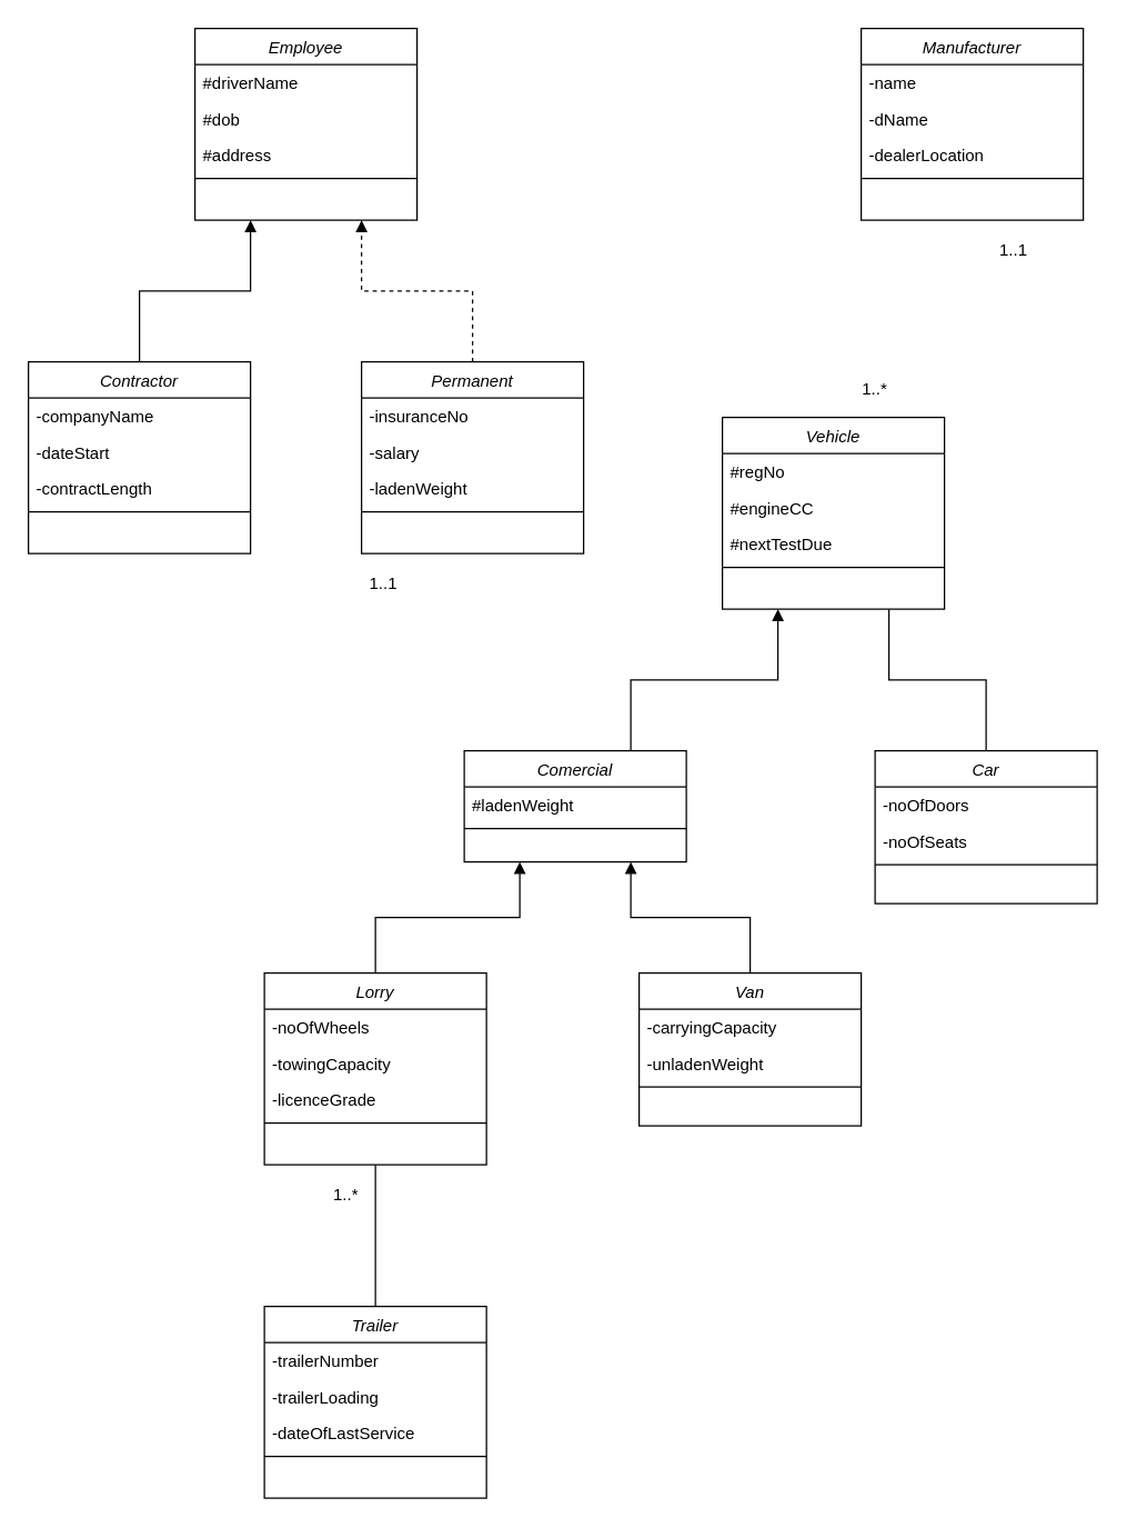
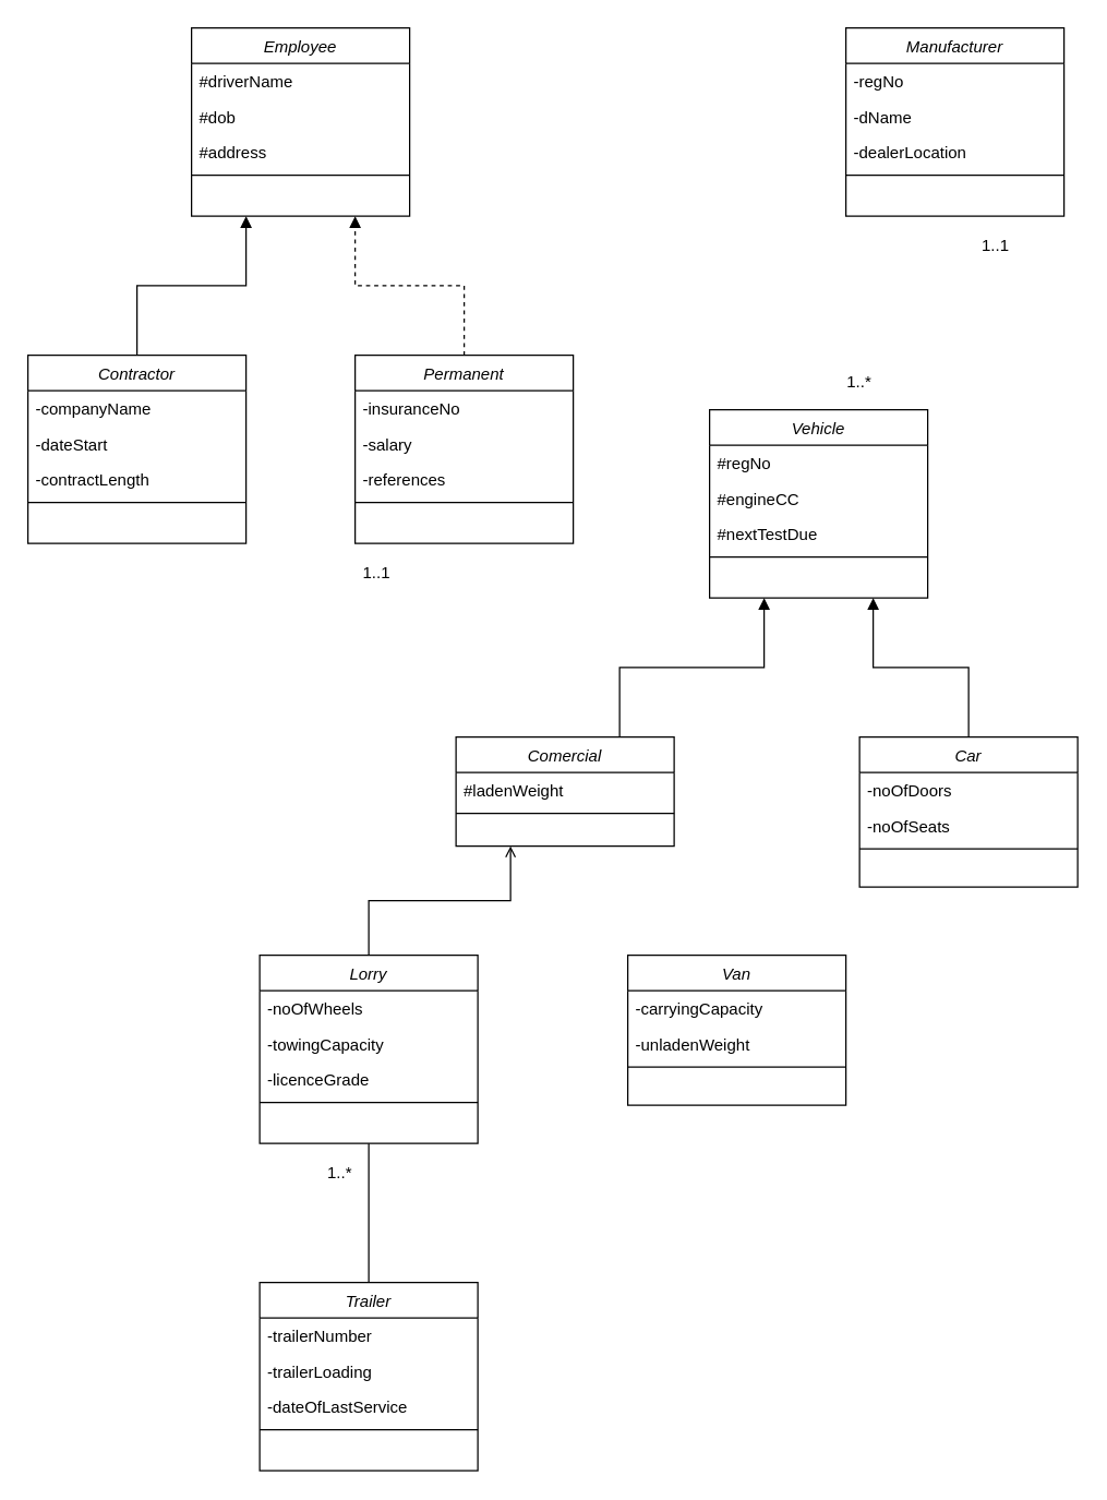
  <mxCell id="0" />
  <mxCell id="1" parent="0" />
  <mxCell id="2" value="Employee" style="swimlane;fontStyle=2;align=center;verticalAlign=top;childLayout=stackLayout;horizontal=1;startSize=26;horizontalStack=0;resizeParent=1;resizeLast=0;collapsible=1;marginBottom=0;rounded=0;shadow=0;strokeWidth=1;" parent="1" vertex="1"><mxGeometry x="140" y="20" width="160" height="138" as="geometry"><mxRectangle x="230" y="140" width="160" height="26" as="alternateBounds" /></mxGeometry></mxCell>
  <mxCell id="3" value="#driverName" style="text;align=left;verticalAlign=top;spacingLeft=4;spacingRight=4;overflow=hidden;rotatable=0;points=[[0,0.5],[1,0.5]];portConstraint=eastwest;" parent="2" vertex="1"><mxGeometry y="26" width="160" height="26" as="geometry" /></mxCell>
  <mxCell id="4" value="#dob" style="text;align=left;verticalAlign=top;spacingLeft=4;spacingRight=4;overflow=hidden;rotatable=0;points=[[0,0.5],[1,0.5]];portConstraint=eastwest;rounded=0;shadow=0;html=0;" parent="2" vertex="1"><mxGeometry y="52" width="160" height="26" as="geometry" /></mxCell>
  <mxCell id="5" value="#address" style="text;align=left;verticalAlign=top;spacingLeft=4;spacingRight=4;overflow=hidden;rotatable=0;points=[[0,0.5],[1,0.5]];portConstraint=eastwest;rounded=0;shadow=0;html=0;" parent="2" vertex="1"><mxGeometry y="78" width="160" height="26" as="geometry" /></mxCell>
  <mxCell id="6" value="" style="line;html=1;strokeWidth=1;align=left;verticalAlign=middle;spacingTop=-1;spacingLeft=3;spacingRight=3;rotatable=0;labelPosition=right;points=[];portConstraint=eastwest;" parent="2" vertex="1"><mxGeometry y="104" width="160" height="8" as="geometry" /></mxCell>
  <mxCell id="7" style="edgeStyle=orthogonalEdgeStyle;rounded=0;orthogonalLoop=1;jettySize=auto;html=1;exitX=0.5;exitY=0;exitDx=0;exitDy=0;entryX=0.75;entryY=1;entryDx=0;entryDy=0;endArrow=block;endFill=1;dashed=1;" edge="1" parent="1" source="8" target="2"><mxGeometry relative="1" as="geometry" /></mxCell>
  <mxCell id="8" value="Permanent" style="swimlane;fontStyle=2;align=center;verticalAlign=top;childLayout=stackLayout;horizontal=1;startSize=26;horizontalStack=0;resizeParent=1;resizeLast=0;collapsible=1;marginBottom=0;rounded=0;shadow=0;strokeWidth=1;" vertex="1" parent="1"><mxGeometry x="260" y="260" width="160" height="138" as="geometry"><mxRectangle x="230" y="140" width="160" height="26" as="alternateBounds" /></mxGeometry></mxCell>
  <mxCell id="9" value="-insuranceNo" style="text;align=left;verticalAlign=top;spacingLeft=4;spacingRight=4;overflow=hidden;rotatable=0;points=[[0,0.5],[1,0.5]];portConstraint=eastwest;" vertex="1" parent="8"><mxGeometry y="26" width="160" height="26" as="geometry" /></mxCell>
  <mxCell id="10" value="-salary" style="text;align=left;verticalAlign=top;spacingLeft=4;spacingRight=4;overflow=hidden;rotatable=0;points=[[0,0.5],[1,0.5]];portConstraint=eastwest;rounded=0;shadow=0;html=0;" vertex="1" parent="8"><mxGeometry y="52" width="160" height="26" as="geometry" /></mxCell>
- <mxCell id="11" value="-ladenWeight" style="text;align=left;verticalAlign=top;spacingLeft=4;spacingRight=4;overflow=hidden;rotatable=0;points=[[0,0.5],[1,0.5]];portConstraint=eastwest;rounded=0;shadow=0;html=0;" vertex="1" parent="8"><mxGeometry y="78" width="160" height="26" as="geometry" /></mxCell>
+ <mxCell id="11" value="-references" style="text;align=left;verticalAlign=top;spacingLeft=4;spacingRight=4;overflow=hidden;rotatable=0;points=[[0,0.5],[1,0.5]];portConstraint=eastwest;rounded=0;shadow=0;html=0;" vertex="1" parent="8"><mxGeometry y="78" width="160" height="26" as="geometry" /></mxCell>
  <mxCell id="12" value="" style="line;html=1;strokeWidth=1;align=left;verticalAlign=middle;spacingTop=-1;spacingLeft=3;spacingRight=3;rotatable=0;labelPosition=right;points=[];portConstraint=eastwest;" vertex="1" parent="8"><mxGeometry y="104" width="160" height="8" as="geometry" /></mxCell>
  <mxCell id="13" style="edgeStyle=orthogonalEdgeStyle;rounded=0;orthogonalLoop=1;jettySize=auto;html=1;exitX=0.5;exitY=0;exitDx=0;exitDy=0;entryX=0.25;entryY=1;entryDx=0;entryDy=0;endArrow=block;endFill=1;" edge="1" parent="1" source="14" target="2"><mxGeometry relative="1" as="geometry" /></mxCell>
  <mxCell id="14" value="Contractor" style="swimlane;fontStyle=2;align=center;verticalAlign=top;childLayout=stackLayout;horizontal=1;startSize=26;horizontalStack=0;resizeParent=1;resizeLast=0;collapsible=1;marginBottom=0;rounded=0;shadow=0;strokeWidth=1;" vertex="1" parent="1"><mxGeometry x="20" y="260" width="160" height="138" as="geometry"><mxRectangle x="230" y="140" width="160" height="26" as="alternateBounds" /></mxGeometry></mxCell>
  <mxCell id="15" value="-companyName" style="text;align=left;verticalAlign=top;spacingLeft=4;spacingRight=4;overflow=hidden;rotatable=0;points=[[0,0.5],[1,0.5]];portConstraint=eastwest;" vertex="1" parent="14"><mxGeometry y="26" width="160" height="26" as="geometry" /></mxCell>
  <mxCell id="16" value="-dateStart" style="text;align=left;verticalAlign=top;spacingLeft=4;spacingRight=4;overflow=hidden;rotatable=0;points=[[0,0.5],[1,0.5]];portConstraint=eastwest;rounded=0;shadow=0;html=0;" vertex="1" parent="14"><mxGeometry y="52" width="160" height="26" as="geometry" /></mxCell>
  <mxCell id="17" value="-contractLength" style="text;align=left;verticalAlign=top;spacingLeft=4;spacingRight=4;overflow=hidden;rotatable=0;points=[[0,0.5],[1,0.5]];portConstraint=eastwest;rounded=0;shadow=0;html=0;" vertex="1" parent="14"><mxGeometry y="78" width="160" height="26" as="geometry" /></mxCell>
  <mxCell id="18" value="" style="line;html=1;strokeWidth=1;align=left;verticalAlign=middle;spacingTop=-1;spacingLeft=3;spacingRight=3;rotatable=0;labelPosition=right;points=[];portConstraint=eastwest;" vertex="1" parent="14"><mxGeometry y="104" width="160" height="8" as="geometry" /></mxCell>
  <mxCell id="19" value="Manufacturer" style="swimlane;fontStyle=2;align=center;verticalAlign=top;childLayout=stackLayout;horizontal=1;startSize=26;horizontalStack=0;resizeParent=1;resizeLast=0;collapsible=1;marginBottom=0;rounded=0;shadow=0;strokeWidth=1;" vertex="1" parent="1"><mxGeometry x="620" y="20" width="160" height="138" as="geometry"><mxRectangle x="230" y="140" width="160" height="26" as="alternateBounds" /></mxGeometry></mxCell>
- <mxCell id="20" value="-name" style="text;align=left;verticalAlign=top;spacingLeft=4;spacingRight=4;overflow=hidden;rotatable=0;points=[[0,0.5],[1,0.5]];portConstraint=eastwest;" vertex="1" parent="19"><mxGeometry y="26" width="160" height="26" as="geometry" /></mxCell>
+ <mxCell id="20" value="-regNo" style="text;align=left;verticalAlign=top;spacingLeft=4;spacingRight=4;overflow=hidden;rotatable=0;points=[[0,0.5],[1,0.5]];portConstraint=eastwest;" vertex="1" parent="19"><mxGeometry y="26" width="160" height="26" as="geometry" /></mxCell>
  <mxCell id="21" value="-dName" style="text;align=left;verticalAlign=top;spacingLeft=4;spacingRight=4;overflow=hidden;rotatable=0;points=[[0,0.5],[1,0.5]];portConstraint=eastwest;rounded=0;shadow=0;html=0;" vertex="1" parent="19"><mxGeometry y="52" width="160" height="26" as="geometry" /></mxCell>
  <mxCell id="22" value="-dealerLocation" style="text;align=left;verticalAlign=top;spacingLeft=4;spacingRight=4;overflow=hidden;rotatable=0;points=[[0,0.5],[1,0.5]];portConstraint=eastwest;rounded=0;shadow=0;html=0;" vertex="1" parent="19"><mxGeometry y="78" width="160" height="26" as="geometry" /></mxCell>
  <mxCell id="23" value="" style="line;html=1;strokeWidth=1;align=left;verticalAlign=middle;spacingTop=-1;spacingLeft=3;spacingRight=3;rotatable=0;labelPosition=right;points=[];portConstraint=eastwest;" vertex="1" parent="19"><mxGeometry y="104" width="160" height="8" as="geometry" /></mxCell>
  <mxCell id="24" value="Vehicle" style="swimlane;fontStyle=2;align=center;verticalAlign=top;childLayout=stackLayout;horizontal=1;startSize=26;horizontalStack=0;resizeParent=1;resizeLast=0;collapsible=1;marginBottom=0;rounded=0;shadow=0;strokeWidth=1;" vertex="1" parent="1"><mxGeometry x="520" y="300" width="160" height="138" as="geometry"><mxRectangle x="230" y="140" width="160" height="26" as="alternateBounds" /></mxGeometry></mxCell>
  <mxCell id="25" value="#regNo" style="text;align=left;verticalAlign=top;spacingLeft=4;spacingRight=4;overflow=hidden;rotatable=0;points=[[0,0.5],[1,0.5]];portConstraint=eastwest;" vertex="1" parent="24"><mxGeometry y="26" width="160" height="26" as="geometry" /></mxCell>
  <mxCell id="26" value="#engineCC" style="text;align=left;verticalAlign=top;spacingLeft=4;spacingRight=4;overflow=hidden;rotatable=0;points=[[0,0.5],[1,0.5]];portConstraint=eastwest;rounded=0;shadow=0;html=0;" vertex="1" parent="24"><mxGeometry y="52" width="160" height="26" as="geometry" /></mxCell>
  <mxCell id="27" value="#nextTestDue" style="text;align=left;verticalAlign=top;spacingLeft=4;spacingRight=4;overflow=hidden;rotatable=0;points=[[0,0.5],[1,0.5]];portConstraint=eastwest;rounded=0;shadow=0;html=0;" vertex="1" parent="24"><mxGeometry y="78" width="160" height="26" as="geometry" /></mxCell>
  <mxCell id="28" value="" style="line;html=1;strokeWidth=1;align=left;verticalAlign=middle;spacingTop=-1;spacingLeft=3;spacingRight=3;rotatable=0;labelPosition=right;points=[];portConstraint=eastwest;" vertex="1" parent="24"><mxGeometry y="104" width="160" height="8" as="geometry" /></mxCell>
  <mxCell id="29" style="edgeStyle=orthogonalEdgeStyle;rounded=0;orthogonalLoop=1;jettySize=auto;html=1;exitX=0.75;exitY=0;exitDx=0;exitDy=0;entryX=0.25;entryY=1;entryDx=0;entryDy=0;endArrow=block;endFill=1;" edge="1" parent="1" source="30" target="24"><mxGeometry relative="1" as="geometry" /></mxCell>
  <mxCell id="30" value="Comercial" style="swimlane;fontStyle=2;align=center;verticalAlign=top;childLayout=stackLayout;horizontal=1;startSize=26;horizontalStack=0;resizeParent=1;resizeLast=0;collapsible=1;marginBottom=0;rounded=0;shadow=0;strokeWidth=1;" vertex="1" parent="1"><mxGeometry x="334" y="540" width="160" height="80" as="geometry"><mxRectangle x="230" y="140" width="160" height="26" as="alternateBounds" /></mxGeometry></mxCell>
  <mxCell id="31" value="#ladenWeight" style="text;align=left;verticalAlign=top;spacingLeft=4;spacingRight=4;overflow=hidden;rotatable=0;points=[[0,0.5],[1,0.5]];portConstraint=eastwest;" vertex="1" parent="30"><mxGeometry y="26" width="160" height="26" as="geometry" /></mxCell>
  <mxCell id="32" value="" style="line;html=1;strokeWidth=1;align=left;verticalAlign=middle;spacingTop=-1;spacingLeft=3;spacingRight=3;rotatable=0;labelPosition=right;points=[];portConstraint=eastwest;" vertex="1" parent="30"><mxGeometry y="52" width="160" height="8" as="geometry" /></mxCell>
- <mxCell id="33" style="edgeStyle=orthogonalEdgeStyle;rounded=0;orthogonalLoop=1;jettySize=auto;html=1;exitX=0.5;exitY=0;exitDx=0;exitDy=0;entryX=0.75;entryY=1;entryDx=0;entryDy=0;endArrow=none;endFill=1;" edge="1" parent="1" source="34" target="24"><mxGeometry relative="1" as="geometry" /></mxCell>
+ <mxCell id="33" style="edgeStyle=orthogonalEdgeStyle;rounded=0;orthogonalLoop=1;jettySize=auto;html=1;exitX=0.5;exitY=0;exitDx=0;exitDy=0;entryX=0.75;entryY=1;entryDx=0;entryDy=0;endArrow=block;endFill=1;" edge="1" parent="1" source="34" target="24"><mxGeometry relative="1" as="geometry" /></mxCell>
  <mxCell id="34" value="Car" style="swimlane;fontStyle=2;align=center;verticalAlign=top;childLayout=stackLayout;horizontal=1;startSize=26;horizontalStack=0;resizeParent=1;resizeLast=0;collapsible=1;marginBottom=0;rounded=0;shadow=0;strokeWidth=1;" vertex="1" parent="1"><mxGeometry x="630" y="540" width="160" height="110" as="geometry"><mxRectangle x="230" y="140" width="160" height="26" as="alternateBounds" /></mxGeometry></mxCell>
  <mxCell id="35" value="-noOfDoors" style="text;align=left;verticalAlign=top;spacingLeft=4;spacingRight=4;overflow=hidden;rotatable=0;points=[[0,0.5],[1,0.5]];portConstraint=eastwest;" vertex="1" parent="34"><mxGeometry y="26" width="160" height="26" as="geometry" /></mxCell>
  <mxCell id="36" value="-noOfSeats" style="text;align=left;verticalAlign=top;spacingLeft=4;spacingRight=4;overflow=hidden;rotatable=0;points=[[0,0.5],[1,0.5]];portConstraint=eastwest;rounded=0;shadow=0;html=0;" vertex="1" parent="34"><mxGeometry y="52" width="160" height="26" as="geometry" /></mxCell>
  <mxCell id="37" value="" style="line;html=1;strokeWidth=1;align=left;verticalAlign=middle;spacingTop=-1;spacingLeft=3;spacingRight=3;rotatable=0;labelPosition=right;points=[];portConstraint=eastwest;" vertex="1" parent="34"><mxGeometry y="78" width="160" height="8" as="geometry" /></mxCell>
- <mxCell id="38" style="edgeStyle=orthogonalEdgeStyle;rounded=0;orthogonalLoop=1;jettySize=auto;html=1;exitX=0.5;exitY=0;exitDx=0;exitDy=0;entryX=0.75;entryY=1;entryDx=0;entryDy=0;endArrow=block;endFill=1;" edge="1" parent="1" source="39" target="30"><mxGeometry relative="1" as="geometry" /></mxCell>
  <mxCell id="39" value="Van" style="swimlane;fontStyle=2;align=center;verticalAlign=top;childLayout=stackLayout;horizontal=1;startSize=26;horizontalStack=0;resizeParent=1;resizeLast=0;collapsible=1;marginBottom=0;rounded=0;shadow=0;strokeWidth=1;" vertex="1" parent="1"><mxGeometry x="460" y="700" width="160" height="110" as="geometry"><mxRectangle x="230" y="140" width="160" height="26" as="alternateBounds" /></mxGeometry></mxCell>
  <mxCell id="40" value="-carryingCapacity" style="text;align=left;verticalAlign=top;spacingLeft=4;spacingRight=4;overflow=hidden;rotatable=0;points=[[0,0.5],[1,0.5]];portConstraint=eastwest;" vertex="1" parent="39"><mxGeometry y="26" width="160" height="26" as="geometry" /></mxCell>
  <mxCell id="41" value="-unladenWeight" style="text;align=left;verticalAlign=top;spacingLeft=4;spacingRight=4;overflow=hidden;rotatable=0;points=[[0,0.5],[1,0.5]];portConstraint=eastwest;rounded=0;shadow=0;html=0;" vertex="1" parent="39"><mxGeometry y="52" width="160" height="26" as="geometry" /></mxCell>
  <mxCell id="42" value="" style="line;html=1;strokeWidth=1;align=left;verticalAlign=middle;spacingTop=-1;spacingLeft=3;spacingRight=3;rotatable=0;labelPosition=right;points=[];portConstraint=eastwest;" vertex="1" parent="39"><mxGeometry y="78" width="160" height="8" as="geometry" /></mxCell>
- <mxCell id="43" style="edgeStyle=orthogonalEdgeStyle;rounded=0;orthogonalLoop=1;jettySize=auto;html=1;exitX=0.5;exitY=0;exitDx=0;exitDy=0;entryX=0.25;entryY=1;entryDx=0;entryDy=0;endArrow=block;endFill=1;" edge="1" parent="1" source="44" target="30"><mxGeometry relative="1" as="geometry" /></mxCell>
+ <mxCell id="43" style="edgeStyle=orthogonalEdgeStyle;rounded=0;orthogonalLoop=1;jettySize=auto;html=1;exitX=0.5;exitY=0;exitDx=0;exitDy=0;entryX=0.25;entryY=1;entryDx=0;entryDy=0;endArrow=open;endFill=1;" edge="1" parent="1" source="44" target="30"><mxGeometry relative="1" as="geometry" /></mxCell>
  <mxCell id="44" value="Lorry" style="swimlane;fontStyle=2;align=center;verticalAlign=top;childLayout=stackLayout;horizontal=1;startSize=26;horizontalStack=0;resizeParent=1;resizeLast=0;collapsible=1;marginBottom=0;rounded=0;shadow=0;strokeWidth=1;" vertex="1" parent="1"><mxGeometry x="190" y="700" width="160" height="138" as="geometry"><mxRectangle x="230" y="140" width="160" height="26" as="alternateBounds" /></mxGeometry></mxCell>
  <mxCell id="45" value="-noOfWheels" style="text;align=left;verticalAlign=top;spacingLeft=4;spacingRight=4;overflow=hidden;rotatable=0;points=[[0,0.5],[1,0.5]];portConstraint=eastwest;" vertex="1" parent="44"><mxGeometry y="26" width="160" height="26" as="geometry" /></mxCell>
  <mxCell id="46" value="-towingCapacity" style="text;align=left;verticalAlign=top;spacingLeft=4;spacingRight=4;overflow=hidden;rotatable=0;points=[[0,0.5],[1,0.5]];portConstraint=eastwest;rounded=0;shadow=0;html=0;" vertex="1" parent="44"><mxGeometry y="52" width="160" height="26" as="geometry" /></mxCell>
  <mxCell id="47" value="-licenceGrade" style="text;align=left;verticalAlign=top;spacingLeft=4;spacingRight=4;overflow=hidden;rotatable=0;points=[[0,0.5],[1,0.5]];portConstraint=eastwest;rounded=0;shadow=0;html=0;" vertex="1" parent="44"><mxGeometry y="78" width="160" height="26" as="geometry" /></mxCell>
  <mxCell id="48" value="" style="line;html=1;strokeWidth=1;align=left;verticalAlign=middle;spacingTop=-1;spacingLeft=3;spacingRight=3;rotatable=0;labelPosition=right;points=[];portConstraint=eastwest;" vertex="1" parent="44"><mxGeometry y="104" width="160" height="8" as="geometry" /></mxCell>
  <mxCell id="49" style="edgeStyle=orthogonalEdgeStyle;rounded=0;orthogonalLoop=1;jettySize=auto;html=1;exitX=0.5;exitY=0;exitDx=0;exitDy=0;entryX=0.5;entryY=1;entryDx=0;entryDy=0;endArrow=none;endFill=0;" edge="1" parent="1" source="50" target="44"><mxGeometry relative="1" as="geometry" /></mxCell>
  <mxCell id="50" value="Trailer" style="swimlane;fontStyle=2;align=center;verticalAlign=top;childLayout=stackLayout;horizontal=1;startSize=26;horizontalStack=0;resizeParent=1;resizeLast=0;collapsible=1;marginBottom=0;rounded=0;shadow=0;strokeWidth=1;" vertex="1" parent="1"><mxGeometry x="190" y="940" width="160" height="138" as="geometry"><mxRectangle x="230" y="140" width="160" height="26" as="alternateBounds" /></mxGeometry></mxCell>
  <mxCell id="51" value="-trailerNumber" style="text;align=left;verticalAlign=top;spacingLeft=4;spacingRight=4;overflow=hidden;rotatable=0;points=[[0,0.5],[1,0.5]];portConstraint=eastwest;" vertex="1" parent="50"><mxGeometry y="26" width="160" height="26" as="geometry" /></mxCell>
  <mxCell id="52" value="-trailerLoading" style="text;align=left;verticalAlign=top;spacingLeft=4;spacingRight=4;overflow=hidden;rotatable=0;points=[[0,0.5],[1,0.5]];portConstraint=eastwest;rounded=0;shadow=0;html=0;" vertex="1" parent="50"><mxGeometry y="52" width="160" height="26" as="geometry" /></mxCell>
  <mxCell id="53" value="-dateOfLastService" style="text;align=left;verticalAlign=top;spacingLeft=4;spacingRight=4;overflow=hidden;rotatable=0;points=[[0,0.5],[1,0.5]];portConstraint=eastwest;rounded=0;shadow=0;html=0;" vertex="1" parent="50"><mxGeometry y="78" width="160" height="26" as="geometry" /></mxCell>
  <mxCell id="54" value="" style="line;html=1;strokeWidth=1;align=left;verticalAlign=middle;spacingTop=-1;spacingLeft=3;spacingRight=3;rotatable=0;labelPosition=right;points=[];portConstraint=eastwest;" vertex="1" parent="50"><mxGeometry y="104" width="160" height="8" as="geometry" /></mxCell>
  <mxCell id="55" value="1..1" style="text;html=1;strokeColor=none;fillColor=none;align=center;verticalAlign=middle;whiteSpace=wrap;rounded=0;" vertex="1" parent="1"><mxGeometry x="256" y="410" width="40" height="20" as="geometry" /></mxCell>
  <mxCell id="56" value="1..1" style="text;html=1;strokeColor=none;fillColor=none;align=center;verticalAlign=middle;whiteSpace=wrap;rounded=0;" vertex="1" parent="1"><mxGeometry x="710" y="170" width="40" height="20" as="geometry" /></mxCell>
  <mxCell id="57" value="1..*" style="text;html=1;strokeColor=none;fillColor=none;align=center;verticalAlign=middle;whiteSpace=wrap;rounded=0;" vertex="1" parent="1"><mxGeometry x="610" y="270" width="40" height="20" as="geometry" /></mxCell>
  <mxCell id="58" value="1..*" style="text;html=1;strokeColor=none;fillColor=none;align=center;verticalAlign=middle;whiteSpace=wrap;rounded=0;" vertex="1" parent="1"><mxGeometry x="229" y="850" width="40" height="20" as="geometry" /></mxCell>
